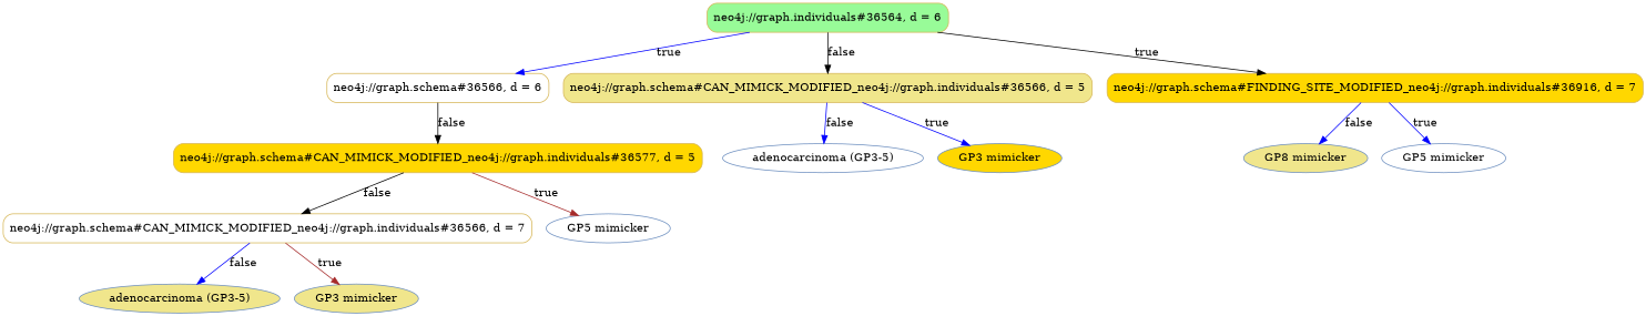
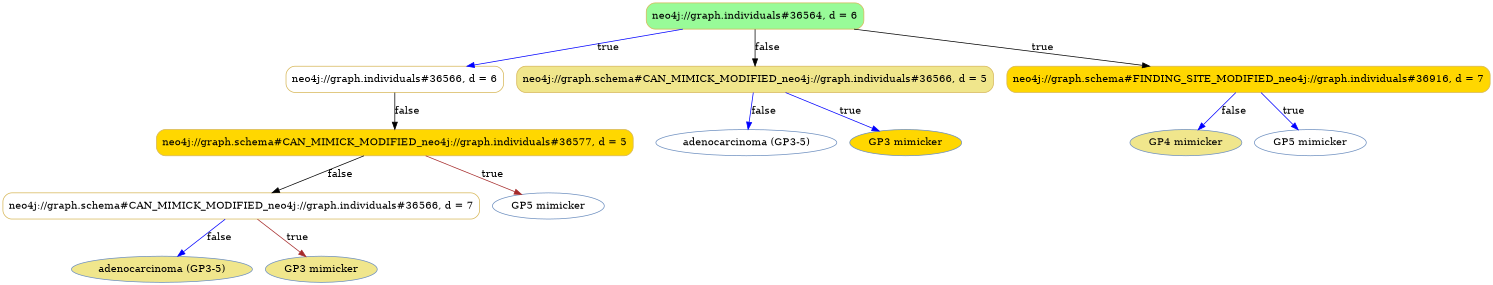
  digraph {
    fontname="Times-Roman"
    node [color="#6C8EBF" fillcolor=white fontname="Times-Roman" shape=ellipse style="rounded,filled"]
    edge [color=blue]
-   n1 [color="#D6B656" label="neo4j://graph.schema#36566, d = 6" shape=box]
+   n1 [color="#D6B656" label="neo4j://graph.individuals#36566, d = 6" shape=box]
    n2 [color="#D6B656" fillcolor=gold label="neo4j://graph.schema#CAN_MIMICK_MODIFIED_neo4j://graph.individuals#36577, d = 5" shape=box]
    n3 [color="#D6B656" label="neo4j://graph.schema#CAN_MIMICK_MODIFIED_neo4j://graph.individuals#36566, d = 7" shape=box]
    n4 [label="GP5 mimicker"]
    n5 [color="#D6B656" fillcolor=palegreen label="neo4j://graph.individuals#36564, d = 6" shape=box]
    n6 [color="#D6B656" fillcolor=khaki label="neo4j://graph.schema#CAN_MIMICK_MODIFIED_neo4j://graph.individuals#36566, d = 5" shape=box]
    n7 [color="#D6B656" fillcolor=gold label="neo4j://graph.schema#FINDING_SITE_MODIFIED_neo4j://graph.individuals#36916, d = 7" shape=box]
    n8 [fillcolor=khaki label="adenocarcinoma (GP3-5)"]
    n9 [fillcolor=khaki label="GP3 mimicker"]
    n10 [label="adenocarcinoma (GP3-5)"]
    n11 [fillcolor=gold label="GP3 mimicker"]
-   n12 [fillcolor=khaki label="GP8 mimicker"]
+   n12 [fillcolor=khaki label="GP4 mimicker"]
    n13 [label="GP5 mimicker"]
    n1 -> n2 [color=black label=false]
    n2 -> n3 [color=black label=false]
    n2 -> n4 [color=brown label=true]
    n3 -> n8 [label=false]
    n3 -> n9 [color=brown label=true]
    n5 -> n1 [label=true]
    n5 -> n6 [color=black label=false]
    n5 -> n7 [color=black label=true]
    n6 -> n10 [label=false]
    n6 -> n11 [label=true]
    n7 -> n12 [label=false]
    n7 -> n13 [label=true]
  }
